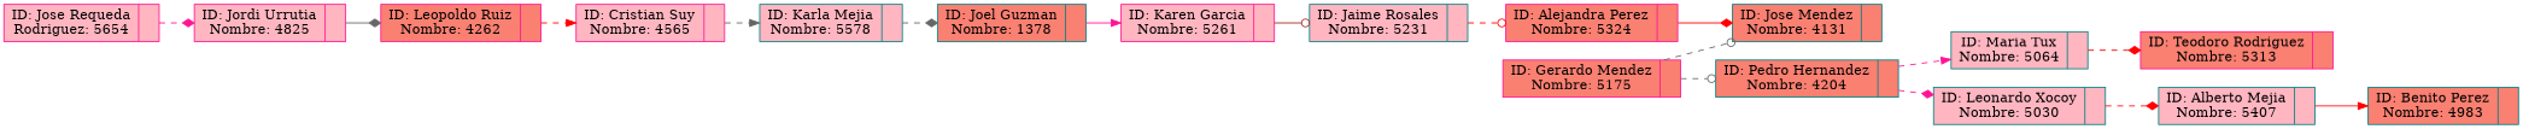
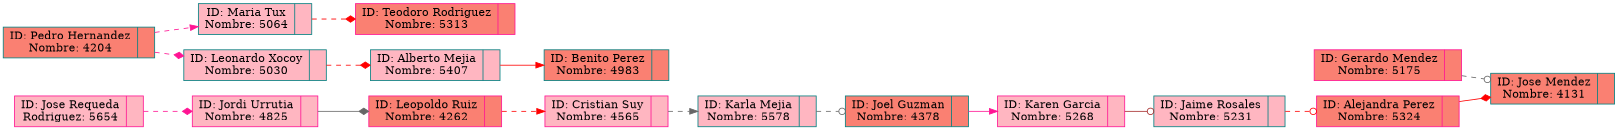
  digraph {
    rankdir=LR
    node [color=teal fillcolor=lightpink shape=record style=filled]
    edge [arrowhead=diamond color=red dir=forward style=dashed]
    n1 [color=deeppink label="{ID: Cristian Suy\nNombre: 4565|}"]
    n2 [label="{ID: Karla Mejia\nNombre: 5578|}"]
-   n3 [fillcolor=salmon label="{ID: Joel Guzman\nNombre: 1378|}"]
-   n4 [color=deeppink label="{ID: Karen Garcia\nNombre: 5261|}"]
+   n3 [fillcolor=salmon label="{ID: Joel Guzman\nNombre: 4378|}"]
+   n4 [color=deeppink label="{ID: Karen Garcia\nNombre: 5268|}"]
    n5 [label="{ID: Jaime Rosales\nNombre: 5231|}"]
    n6 [color=deeppink fillcolor=salmon label="{ID: Alejandra Perez\nNombre: 5324|}"]
    n7 [fillcolor=salmon label="{ID: Jose Mendez\nNombre: 4131|}"]
    n8 [color=deeppink fillcolor=salmon label="{ID: Gerardo Mendez\nNombre: 5175|}"]
    n9 [fillcolor=salmon label="{ID: Pedro Hernandez\nNombre: 4204|}"]
    n10 [label="{ID: Maria Tux\nNombre: 5064|}"]
    n11 [label="{ID: Leonardo Xocoy\nNombre: 5030|}"]
    n12 [color=deeppink fillcolor=salmon label="{ID: Teodoro Rodriguez\nNombre: 5313|}"]
    n13 [label="{ID: Alberto Mejia\nNombre: 5407|}"]
    n14 [fillcolor=salmon label="{ID: Benito Perez\nNombre: 4983|}"]
    n15 [color=deeppink label="{ID: Jose Requeda\nRodriguez: 5654|}"]
    n16 [color=deeppink label="{ID: Jordi Urrutia\nNombre: 4825|}"]
    n17 [color=deeppink fillcolor=salmon label="{ID: Leopoldo Ruiz\nNombre: 4262|}"]
    n1 -> n2 [arrowhead=normal color=gray40]
-   n2 -> n3 [color=gray40]
+   n2 -> n3 [arrowhead=odot color=gray40]
    n3 -> n4 [arrowhead=normal color=deeppink style=solid]
    n4 -> n5 [arrowhead=odot color=brown style=solid]
    n5 -> n6 [arrowhead=odot]
    n6 -> n7 [style=solid]
    n8 -> n7 [arrowhead=odot color=gray40]
-   n8 -> n9 [arrowhead=odot color=gray40]
    n9 -> n10 [arrowhead=normal color=deeppink]
    n9 -> n11 [color=deeppink]
    n10 -> n12
    n11 -> n13
    n13 -> n14 [arrowhead=normal style=solid]
    n15 -> n16 [color=deeppink]
    n16 -> n17 [color=gray40 style=solid]
    n17 -> n1 [arrowhead=normal dir=""]
  }
